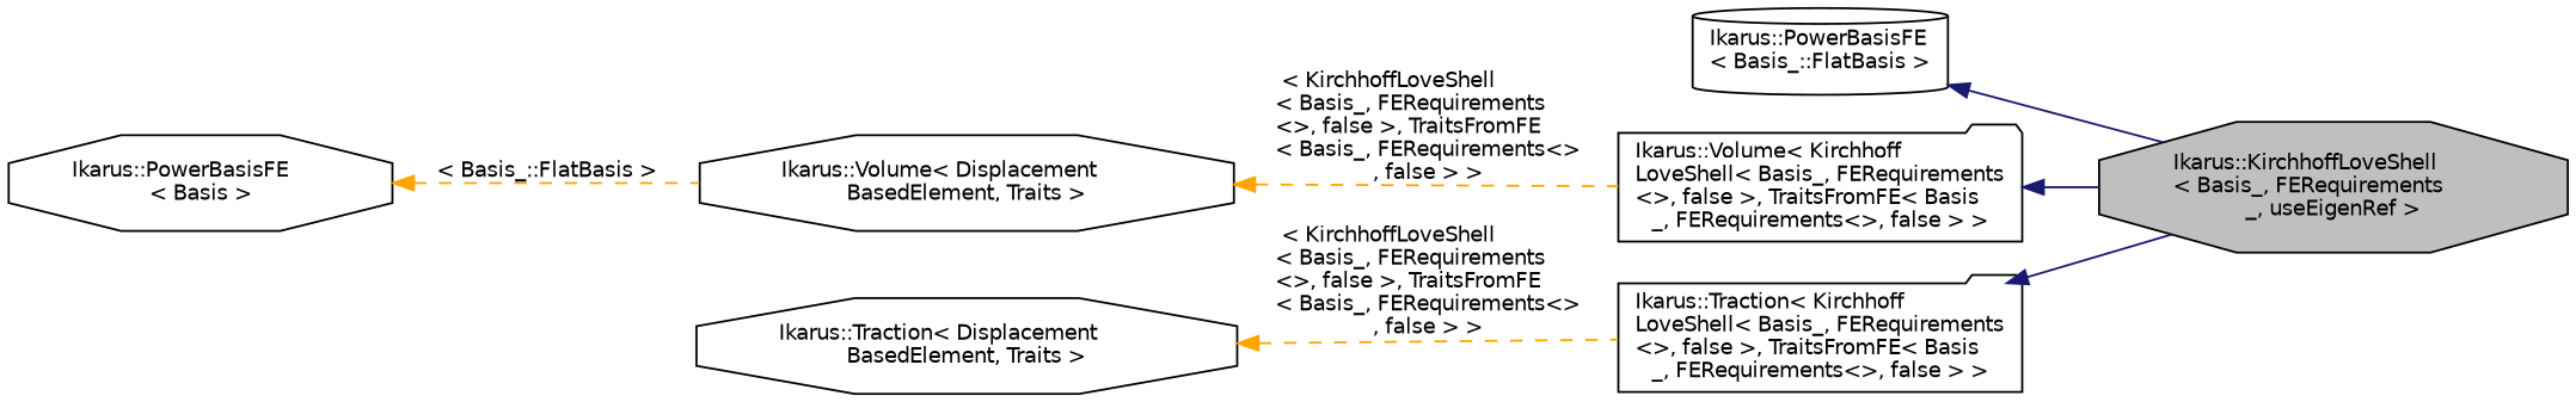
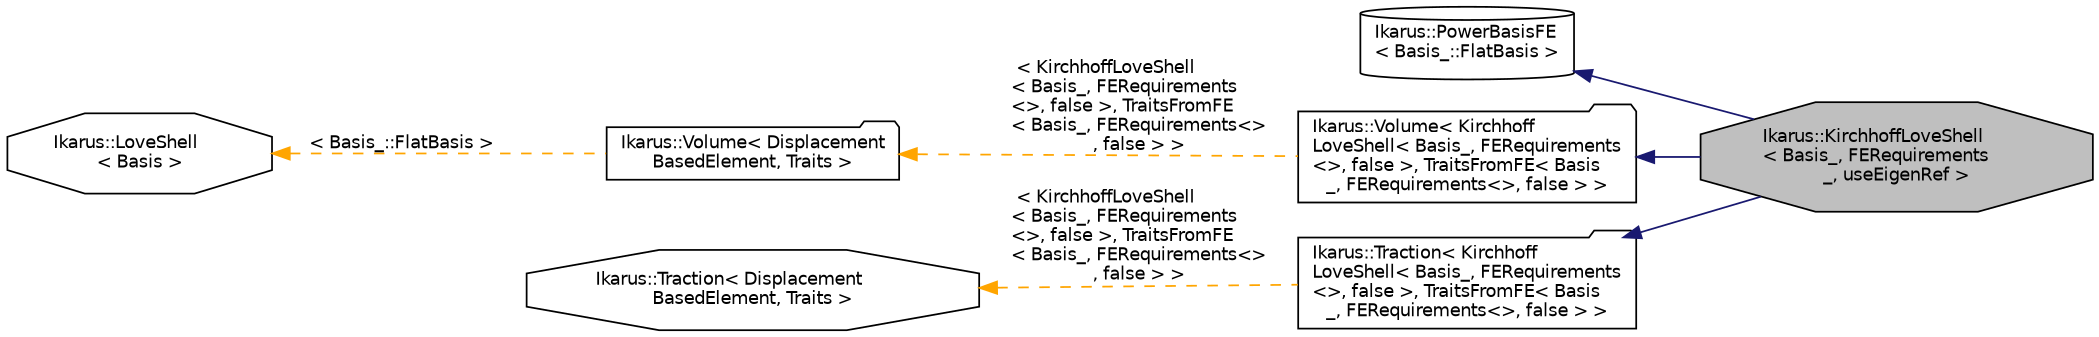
  digraph {
    rankdir=LR
    node [color=black fillcolor=white fontname=Helvetica fontsize=10 shape=octagon style=filled]
    edge [color=midnightblue dir=back fontname=Helvetica fontsize=10 labelfontname=Helvetica labelfontsize=10 style=solid]
    n1 [fillcolor=grey75 fontcolor=black height=0.2 label="Ikarus::KirchhoffLoveShell\l\< Basis_, FERequirements\l_, useEigenRef \>" width=0.4]
    n2 [height=0.2 label="Ikarus::PowerBasisFE\l\< Basis_::FlatBasis \>" shape=cylinder width=0.4]
-   n3 [height=0.2 label="Ikarus::PowerBasisFE\l\< Basis \>" width=0.4]
-   n4 [height=0.2 label="Ikarus::Volume\< Displacement\lBasedElement, Traits \>" width=0.4]
+   n3 [height=0.2 label="Ikarus::LoveShell\l\< Basis \>" width=0.4]
+   n4 [height=0.2 label="Ikarus::Volume\< Displacement\lBasedElement, Traits \>" shape=folder width=0.4]
    n5 [height=0.2 label="Ikarus::Volume\< Kirchhoff\lLoveShell\< Basis_, FERequirements\l\<\>, false \>, TraitsFromFE\< Basis\l_, FERequirements\<\>, false \> \>" shape=folder width=0.4]
    n6 [height=0.2 label="Ikarus::Traction\< Kirchhoff\lLoveShell\< Basis_, FERequirements\l\<\>, false \>, TraitsFromFE\< Basis\l_, FERequirements\<\>, false \> \>" shape=folder width=0.4]
    n7 [height=0.2 label="Ikarus::Traction\< Displacement\lBasedElement, Traits \>" width=0.4]
    n2 -> n1
    n3 -> n4 [color=orange label=" \< Basis_::FlatBasis \>" style=dashed]
    n4 -> n5 [color=orange label=" \< KirchhoffLoveShell\l\< Basis_, FERequirements\l\<\>, false \>, TraitsFromFE\l\< Basis_, FERequirements\<\>\l, false \> \>" style=dashed]
    n5 -> n1
    n6 -> n1
    n7 -> n6 [color=orange label=" \< KirchhoffLoveShell\l\< Basis_, FERequirements\l\<\>, false \>, TraitsFromFE\l\< Basis_, FERequirements\<\>\l, false \> \>" style=dashed]
  }
